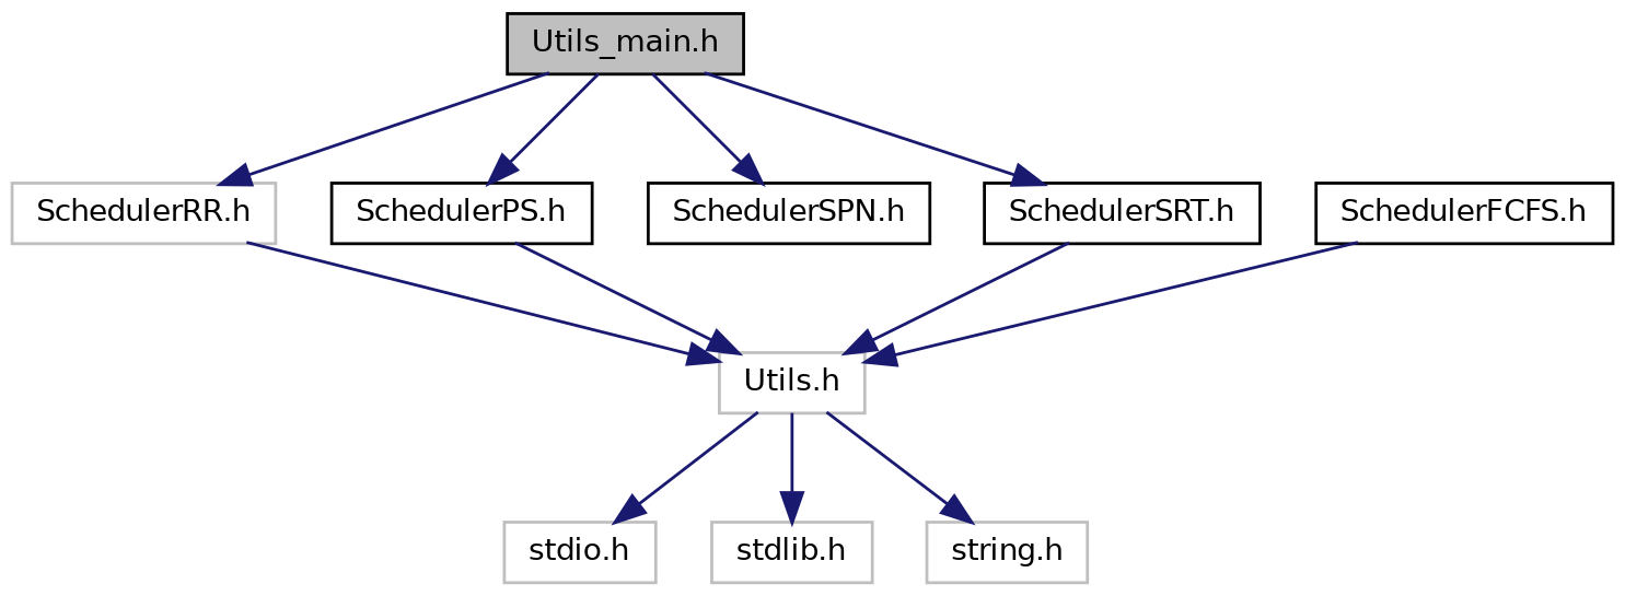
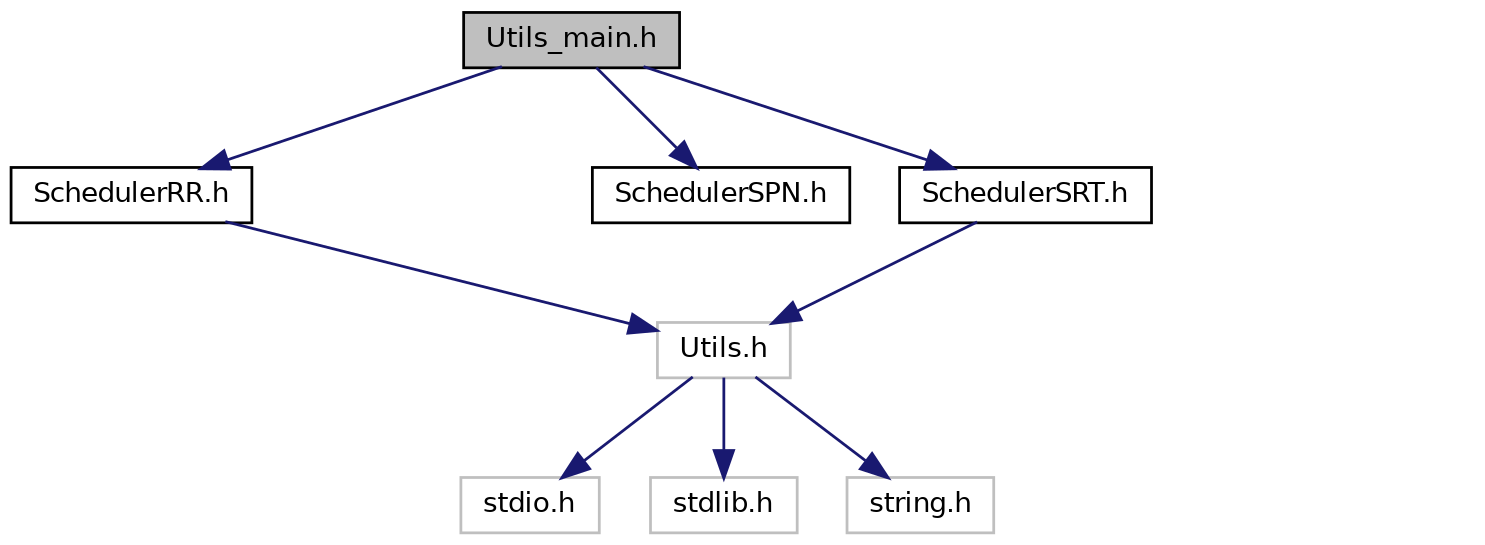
  digraph {
    node [color=black fillcolor=white fontname=Helvetica fontsize=10 shape=record style=filled]
    edge [color=midnightblue fontname=Helvetica fontsize=10 labelfontname=Helvetica labelfontsize=10 style=solid]
    n1 [fillcolor=grey75 fontcolor=black height=0.2 label="Utils_main.h" width=0.4]
-   n2 [color=grey75 height=0.2 label="SchedulerRR.h" width=0.4]
-   n3 [height=0.2 label="SchedulerPS.h" width=0.4]
+   n2 [height=0.2 label="SchedulerRR.h" width=0.4]
    n4 [height=0.2 label="SchedulerSPN.h" width=0.4]
    n5 [height=0.2 label="SchedulerSRT.h" width=0.4]
-   n6 [height=0.2 label="SchedulerFCFS.h" width=0.4]
    n7 [color=grey75 height=0.2 label="Utils.h" width=0.4]
    n8 [color=grey75 height=0.2 label="stdio.h" width=0.4]
    n9 [color=grey75 height=0.2 label="stdlib.h" width=0.4]
    n10 [color=grey75 height=0.2 label="string.h" width=0.4]
    n1 -> n2
-   n1 -> n3
    n1 -> n4
    n1 -> n5
    n2 -> n7
-   n3 -> n7
    n5 -> n7
-   n6 -> n7
    n7 -> n8
    n7 -> n9
    n7 -> n10
  }
